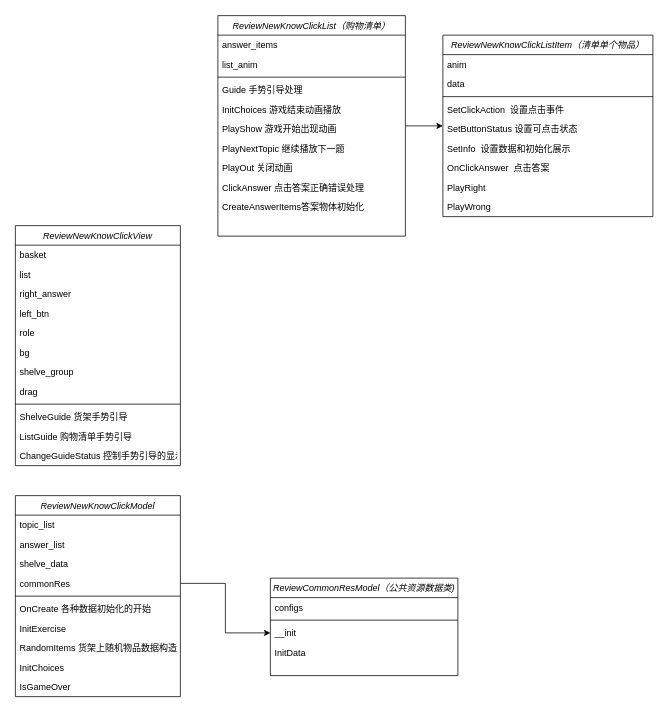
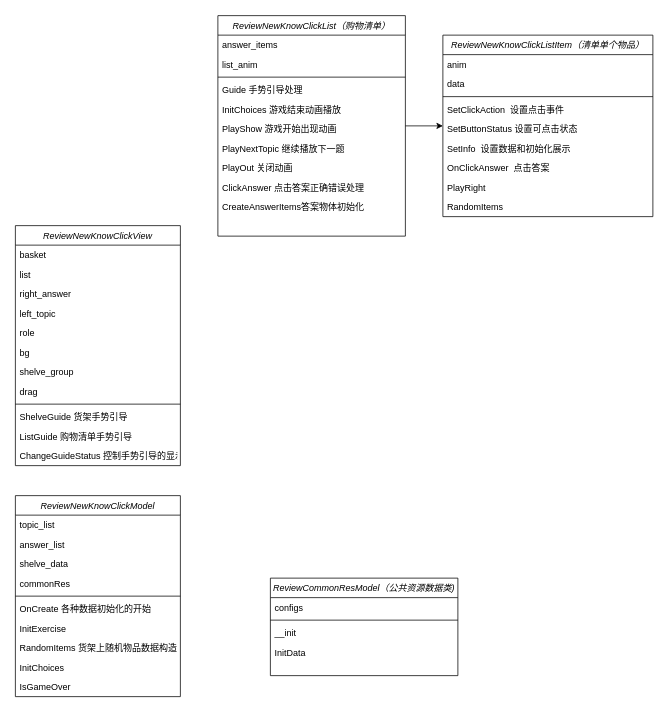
  <mxCell id="0" />
  <mxCell id="1" parent="0" />
  <mxCell id="2" value="ReviewNewKnowClickView" style="swimlane;fontStyle=2;align=center;verticalAlign=top;childLayout=stackLayout;horizontal=1;startSize=26;horizontalStack=0;resizeParent=1;resizeLast=0;collapsible=1;marginBottom=0;rounded=0;shadow=0;strokeWidth=1;" parent="1" vertex="1"><mxGeometry x="20" y="300" width="220" height="320" as="geometry"><mxRectangle x="230" y="140" width="160" height="26" as="alternateBounds" /></mxGeometry></mxCell>
  <mxCell id="3" value="basket" style="text;align=left;verticalAlign=top;spacingLeft=4;spacingRight=4;overflow=hidden;rotatable=0;points=[[0,0.5],[1,0.5]];portConstraint=eastwest;" parent="2" vertex="1"><mxGeometry y="26" width="220" height="26" as="geometry" /></mxCell>
  <mxCell id="4" value="list" style="text;align=left;verticalAlign=top;spacingLeft=4;spacingRight=4;overflow=hidden;rotatable=0;points=[[0,0.5],[1,0.5]];portConstraint=eastwest;rounded=0;shadow=0;html=0;" parent="2" vertex="1"><mxGeometry y="52" width="220" height="26" as="geometry" /></mxCell>
  <mxCell id="5" value="right_answer" style="text;align=left;verticalAlign=top;spacingLeft=4;spacingRight=4;overflow=hidden;rotatable=0;points=[[0,0.5],[1,0.5]];portConstraint=eastwest;rounded=0;shadow=0;html=0;" parent="2" vertex="1"><mxGeometry y="78" width="220" height="26" as="geometry" /></mxCell>
- <mxCell id="6" value="left_btn" style="text;align=left;verticalAlign=top;spacingLeft=4;spacingRight=4;overflow=hidden;rotatable=0;points=[[0,0.5],[1,0.5]];portConstraint=eastwest;rounded=0;shadow=0;html=0;" vertex="1" parent="2"><mxGeometry y="104" width="220" height="26" as="geometry" /></mxCell>
+ <mxCell id="6" value="left_topic" style="text;align=left;verticalAlign=top;spacingLeft=4;spacingRight=4;overflow=hidden;rotatable=0;points=[[0,0.5],[1,0.5]];portConstraint=eastwest;rounded=0;shadow=0;html=0;" vertex="1" parent="2"><mxGeometry y="104" width="220" height="26" as="geometry" /></mxCell>
  <mxCell id="7" value="role" style="text;align=left;verticalAlign=top;spacingLeft=4;spacingRight=4;overflow=hidden;rotatable=0;points=[[0,0.5],[1,0.5]];portConstraint=eastwest;rounded=0;shadow=0;html=0;" vertex="1" parent="2"><mxGeometry y="130" width="220" height="26" as="geometry" /></mxCell>
  <mxCell id="8" value="bg" style="text;align=left;verticalAlign=top;spacingLeft=4;spacingRight=4;overflow=hidden;rotatable=0;points=[[0,0.5],[1,0.5]];portConstraint=eastwest;rounded=0;shadow=0;html=0;" vertex="1" parent="2"><mxGeometry y="156" width="220" height="26" as="geometry" /></mxCell>
  <mxCell id="9" value="shelve_group" style="text;align=left;verticalAlign=top;spacingLeft=4;spacingRight=4;overflow=hidden;rotatable=0;points=[[0,0.5],[1,0.5]];portConstraint=eastwest;rounded=0;shadow=0;html=0;" vertex="1" parent="2"><mxGeometry y="182" width="220" height="26" as="geometry" /></mxCell>
  <mxCell id="10" value="drag" style="text;align=left;verticalAlign=top;spacingLeft=4;spacingRight=4;overflow=hidden;rotatable=0;points=[[0,0.5],[1,0.5]];portConstraint=eastwest;rounded=0;shadow=0;html=0;" vertex="1" parent="2"><mxGeometry y="208" width="220" height="26" as="geometry" /></mxCell>
  <mxCell id="11" value="" style="line;html=1;strokeWidth=1;align=left;verticalAlign=middle;spacingTop=-1;spacingLeft=3;spacingRight=3;rotatable=0;labelPosition=right;points=[];portConstraint=eastwest;" parent="2" vertex="1"><mxGeometry y="234" width="220" height="8" as="geometry" /></mxCell>
  <mxCell id="12" value="ShelveGuide 货架手势引导" style="text;align=left;verticalAlign=top;spacingLeft=4;spacingRight=4;overflow=hidden;rotatable=0;points=[[0,0.5],[1,0.5]];portConstraint=eastwest;" parent="2" vertex="1"><mxGeometry y="242" width="220" height="26" as="geometry" /></mxCell>
  <mxCell id="13" value="ListGuide 购物清单手势引导" style="text;align=left;verticalAlign=top;spacingLeft=4;spacingRight=4;overflow=hidden;rotatable=0;points=[[0,0.5],[1,0.5]];portConstraint=eastwest;" vertex="1" parent="2"><mxGeometry y="268" width="220" height="26" as="geometry" /></mxCell>
  <mxCell id="14" value="ChangeGuideStatus 控制手势引导的显示和关闭" style="text;align=left;verticalAlign=top;spacingLeft=4;spacingRight=4;overflow=hidden;rotatable=0;points=[[0,0.5],[1,0.5]];portConstraint=eastwest;" vertex="1" parent="2"><mxGeometry y="294" width="220" height="26" as="geometry" /></mxCell>
  <mxCell id="15" value="ReviewNewKnowClickModel" style="swimlane;fontStyle=2;align=center;verticalAlign=top;childLayout=stackLayout;horizontal=1;startSize=26;horizontalStack=0;resizeParent=1;resizeLast=0;collapsible=1;marginBottom=0;rounded=0;shadow=0;strokeWidth=1;" vertex="1" parent="1"><mxGeometry x="20" y="660" width="220" height="268" as="geometry"><mxRectangle x="230" y="140" width="160" height="26" as="alternateBounds" /></mxGeometry></mxCell>
  <mxCell id="16" value="topic_list" style="text;align=left;verticalAlign=top;spacingLeft=4;spacingRight=4;overflow=hidden;rotatable=0;points=[[0,0.5],[1,0.5]];portConstraint=eastwest;" vertex="1" parent="15"><mxGeometry y="26" width="220" height="26" as="geometry" /></mxCell>
  <mxCell id="17" value="answer_list" style="text;align=left;verticalAlign=top;spacingLeft=4;spacingRight=4;overflow=hidden;rotatable=0;points=[[0,0.5],[1,0.5]];portConstraint=eastwest;rounded=0;shadow=0;html=0;" vertex="1" parent="15"><mxGeometry y="52" width="220" height="26" as="geometry" /></mxCell>
  <mxCell id="18" value="shelve_data" style="text;align=left;verticalAlign=top;spacingLeft=4;spacingRight=4;overflow=hidden;rotatable=0;points=[[0,0.5],[1,0.5]];portConstraint=eastwest;rounded=0;shadow=0;html=0;" vertex="1" parent="15"><mxGeometry y="78" width="220" height="26" as="geometry" /></mxCell>
  <mxCell id="19" value="commonRes" style="text;align=left;verticalAlign=top;spacingLeft=4;spacingRight=4;overflow=hidden;rotatable=0;points=[[0,0.5],[1,0.5]];portConstraint=eastwest;rounded=0;shadow=0;html=0;" vertex="1" parent="15"><mxGeometry y="104" width="220" height="26" as="geometry" /></mxCell>
  <mxCell id="20" value="" style="line;html=1;strokeWidth=1;align=left;verticalAlign=middle;spacingTop=-1;spacingLeft=3;spacingRight=3;rotatable=0;labelPosition=right;points=[];portConstraint=eastwest;" vertex="1" parent="15"><mxGeometry y="130" width="220" height="8" as="geometry" /></mxCell>
  <mxCell id="21" value="OnCreate 各种数据初始化的开始" style="text;align=left;verticalAlign=top;spacingLeft=4;spacingRight=4;overflow=hidden;rotatable=0;points=[[0,0.5],[1,0.5]];portConstraint=eastwest;" vertex="1" parent="15"><mxGeometry y="138" width="220" height="26" as="geometry" /></mxCell>
  <mxCell id="22" value="InitExercise" style="text;align=left;verticalAlign=top;spacingLeft=4;spacingRight=4;overflow=hidden;rotatable=0;points=[[0,0.5],[1,0.5]];portConstraint=eastwest;" vertex="1" parent="15"><mxGeometry y="164" width="220" height="26" as="geometry" /></mxCell>
  <mxCell id="23" value="RandomItems 货架上随机物品数据构造" style="text;align=left;verticalAlign=top;spacingLeft=4;spacingRight=4;overflow=hidden;rotatable=0;points=[[0,0.5],[1,0.5]];portConstraint=eastwest;" vertex="1" parent="15"><mxGeometry y="190" width="220" height="26" as="geometry" /></mxCell>
  <mxCell id="24" value="InitChoices" style="text;align=left;verticalAlign=top;spacingLeft=4;spacingRight=4;overflow=hidden;rotatable=0;points=[[0,0.5],[1,0.5]];portConstraint=eastwest;" vertex="1" parent="15"><mxGeometry y="216" width="220" height="26" as="geometry" /></mxCell>
  <mxCell id="25" value="IsGameOver" style="text;align=left;verticalAlign=top;spacingLeft=4;spacingRight=4;overflow=hidden;rotatable=0;points=[[0,0.5],[1,0.5]];portConstraint=eastwest;" vertex="1" parent="15"><mxGeometry y="242" width="220" height="26" as="geometry" /></mxCell>
  <mxCell id="26" value="ReviewCommonResModel（公共资源数据类)" style="swimlane;fontStyle=2;align=center;verticalAlign=top;childLayout=stackLayout;horizontal=1;startSize=26;horizontalStack=0;resizeParent=1;resizeLast=0;collapsible=1;marginBottom=0;rounded=0;shadow=0;strokeWidth=1;" vertex="1" parent="1"><mxGeometry x="360" y="770" width="250" height="130" as="geometry"><mxRectangle x="230" y="140" width="160" height="26" as="alternateBounds" /></mxGeometry></mxCell>
  <mxCell id="27" value="configs" style="text;align=left;verticalAlign=top;spacingLeft=4;spacingRight=4;overflow=hidden;rotatable=0;points=[[0,0.5],[1,0.5]];portConstraint=eastwest;" vertex="1" parent="26"><mxGeometry y="26" width="250" height="26" as="geometry" /></mxCell>
  <mxCell id="28" value="" style="line;html=1;strokeWidth=1;align=left;verticalAlign=middle;spacingTop=-1;spacingLeft=3;spacingRight=3;rotatable=0;labelPosition=right;points=[];portConstraint=eastwest;" vertex="1" parent="26"><mxGeometry y="52" width="250" height="8" as="geometry" /></mxCell>
  <mxCell id="29" value="__init" style="text;align=left;verticalAlign=top;spacingLeft=4;spacingRight=4;overflow=hidden;rotatable=0;points=[[0,0.5],[1,0.5]];portConstraint=eastwest;" vertex="1" parent="26"><mxGeometry y="60" width="250" height="26" as="geometry" /></mxCell>
  <mxCell id="30" value="InitData" style="text;align=left;verticalAlign=top;spacingLeft=4;spacingRight=4;overflow=hidden;rotatable=0;points=[[0,0.5],[1,0.5]];portConstraint=eastwest;" vertex="1" parent="26"><mxGeometry y="86" width="250" height="26" as="geometry" /></mxCell>
- <mxCell id="31" value="" style="edgeStyle=orthogonalEdgeStyle;rounded=0;orthogonalLoop=1;jettySize=auto;html=1;" edge="1" parent="1" source="19" target="29"><mxGeometry relative="1" as="geometry" /></mxCell>
  <mxCell id="32" value="" style="edgeStyle=orthogonalEdgeStyle;rounded=0;orthogonalLoop=1;jettySize=auto;html=1;" edge="1" parent="1" source="33" target="44"><mxGeometry relative="1" as="geometry" /></mxCell>
  <mxCell id="33" value="ReviewNewKnowClickList（购物清单）" style="swimlane;fontStyle=2;align=center;verticalAlign=top;childLayout=stackLayout;horizontal=1;startSize=26;horizontalStack=0;resizeParent=1;resizeLast=0;collapsible=1;marginBottom=0;rounded=0;shadow=0;strokeWidth=1;" vertex="1" parent="1"><mxGeometry x="290" y="20" width="250" height="294" as="geometry"><mxRectangle x="230" y="140" width="160" height="26" as="alternateBounds" /></mxGeometry></mxCell>
  <mxCell id="34" value="answer_items" style="text;align=left;verticalAlign=top;spacingLeft=4;spacingRight=4;overflow=hidden;rotatable=0;points=[[0,0.5],[1,0.5]];portConstraint=eastwest;" vertex="1" parent="33"><mxGeometry y="26" width="250" height="26" as="geometry" /></mxCell>
  <mxCell id="35" value="list_anim" style="text;align=left;verticalAlign=top;spacingLeft=4;spacingRight=4;overflow=hidden;rotatable=0;points=[[0,0.5],[1,0.5]];portConstraint=eastwest;rounded=0;shadow=0;html=0;" vertex="1" parent="33"><mxGeometry y="52" width="250" height="26" as="geometry" /></mxCell>
  <mxCell id="36" value="" style="line;html=1;strokeWidth=1;align=left;verticalAlign=middle;spacingTop=-1;spacingLeft=3;spacingRight=3;rotatable=0;labelPosition=right;points=[];portConstraint=eastwest;" vertex="1" parent="33"><mxGeometry y="78" width="250" height="8" as="geometry" /></mxCell>
  <mxCell id="37" value="Guide 手势引导处理" style="text;align=left;verticalAlign=top;spacingLeft=4;spacingRight=4;overflow=hidden;rotatable=0;points=[[0,0.5],[1,0.5]];portConstraint=eastwest;" vertex="1" parent="33"><mxGeometry y="86" width="250" height="26" as="geometry" /></mxCell>
  <mxCell id="38" value="InitChoices 游戏结束动画播放" style="text;align=left;verticalAlign=top;spacingLeft=4;spacingRight=4;overflow=hidden;rotatable=0;points=[[0,0.5],[1,0.5]];portConstraint=eastwest;" vertex="1" parent="33"><mxGeometry y="112" width="250" height="26" as="geometry" /></mxCell>
  <mxCell id="39" value="PlayShow 游戏开始出现动画" style="text;align=left;verticalAlign=top;spacingLeft=4;spacingRight=4;overflow=hidden;rotatable=0;points=[[0,0.5],[1,0.5]];portConstraint=eastwest;" vertex="1" parent="33"><mxGeometry y="138" width="250" height="26" as="geometry" /></mxCell>
  <mxCell id="40" value="PlayNextTopic 继续播放下一题" style="text;align=left;verticalAlign=top;spacingLeft=4;spacingRight=4;overflow=hidden;rotatable=0;points=[[0,0.5],[1,0.5]];portConstraint=eastwest;" vertex="1" parent="33"><mxGeometry y="164" width="250" height="26" as="geometry" /></mxCell>
  <mxCell id="41" value="PlayOut 关闭动画" style="text;align=left;verticalAlign=top;spacingLeft=4;spacingRight=4;overflow=hidden;rotatable=0;points=[[0,0.5],[1,0.5]];portConstraint=eastwest;" vertex="1" parent="33"><mxGeometry y="190" width="250" height="26" as="geometry" /></mxCell>
  <mxCell id="42" value="ClickAnswer 点击答案正确错误处理" style="text;align=left;verticalAlign=top;spacingLeft=4;spacingRight=4;overflow=hidden;rotatable=0;points=[[0,0.5],[1,0.5]];portConstraint=eastwest;" vertex="1" parent="33"><mxGeometry y="216" width="250" height="26" as="geometry" /></mxCell>
  <mxCell id="43" value="CreateAnswerItems答案物体初始化" style="text;align=left;verticalAlign=top;spacingLeft=4;spacingRight=4;overflow=hidden;rotatable=0;points=[[0,0.5],[1,0.5]];portConstraint=eastwest;" vertex="1" parent="33"><mxGeometry y="242" width="250" height="26" as="geometry" /></mxCell>
  <mxCell id="44" value="ReviewNewKnowClickListItem（清单单个物品）" style="swimlane;fontStyle=2;align=center;verticalAlign=top;childLayout=stackLayout;horizontal=1;startSize=26;horizontalStack=0;resizeParent=1;resizeLast=0;collapsible=1;marginBottom=0;rounded=0;shadow=0;strokeWidth=1;" vertex="1" parent="1"><mxGeometry x="590" y="46" width="280" height="242" as="geometry"><mxRectangle x="230" y="140" width="160" height="26" as="alternateBounds" /></mxGeometry></mxCell>
  <mxCell id="45" value="anim" style="text;align=left;verticalAlign=top;spacingLeft=4;spacingRight=4;overflow=hidden;rotatable=0;points=[[0,0.5],[1,0.5]];portConstraint=eastwest;rounded=0;shadow=0;html=0;" vertex="1" parent="44"><mxGeometry y="26" width="280" height="26" as="geometry" /></mxCell>
  <mxCell id="46" value="data" style="text;align=left;verticalAlign=top;spacingLeft=4;spacingRight=4;overflow=hidden;rotatable=0;points=[[0,0.5],[1,0.5]];portConstraint=eastwest;rounded=0;shadow=0;html=0;" vertex="1" parent="44"><mxGeometry y="52" width="280" height="26" as="geometry" /></mxCell>
  <mxCell id="47" value="" style="line;html=1;strokeWidth=1;align=left;verticalAlign=middle;spacingTop=-1;spacingLeft=3;spacingRight=3;rotatable=0;labelPosition=right;points=[];portConstraint=eastwest;" vertex="1" parent="44"><mxGeometry y="78" width="280" height="8" as="geometry" /></mxCell>
  <mxCell id="48" value="SetClickAction  设置点击事件" style="text;align=left;verticalAlign=top;spacingLeft=4;spacingRight=4;overflow=hidden;rotatable=0;points=[[0,0.5],[1,0.5]];portConstraint=eastwest;" vertex="1" parent="44"><mxGeometry y="86" width="280" height="26" as="geometry" /></mxCell>
  <mxCell id="49" value="SetButtonStatus 设置可点击状态" style="text;align=left;verticalAlign=top;spacingLeft=4;spacingRight=4;overflow=hidden;rotatable=0;points=[[0,0.5],[1,0.5]];portConstraint=eastwest;" vertex="1" parent="44"><mxGeometry y="112" width="280" height="26" as="geometry" /></mxCell>
  <mxCell id="50" value="SetInfo  设置数据和初始化展示" style="text;align=left;verticalAlign=top;spacingLeft=4;spacingRight=4;overflow=hidden;rotatable=0;points=[[0,0.5],[1,0.5]];portConstraint=eastwest;" vertex="1" parent="44"><mxGeometry y="138" width="280" height="26" as="geometry" /></mxCell>
  <mxCell id="51" value="OnClickAnswer  点击答案" style="text;align=left;verticalAlign=top;spacingLeft=4;spacingRight=4;overflow=hidden;rotatable=0;points=[[0,0.5],[1,0.5]];portConstraint=eastwest;" vertex="1" parent="44"><mxGeometry y="164" width="280" height="26" as="geometry" /></mxCell>
  <mxCell id="52" value="PlayRight  " style="text;align=left;verticalAlign=top;spacingLeft=4;spacingRight=4;overflow=hidden;rotatable=0;points=[[0,0.5],[1,0.5]];portConstraint=eastwest;" vertex="1" parent="44"><mxGeometry y="190" width="280" height="26" as="geometry" /></mxCell>
- <mxCell id="53" value="PlayWrong  " style="text;align=left;verticalAlign=top;spacingLeft=4;spacingRight=4;overflow=hidden;rotatable=0;points=[[0,0.5],[1,0.5]];portConstraint=eastwest;" vertex="1" parent="44"><mxGeometry y="216" width="280" height="26" as="geometry" /></mxCell>
+ <mxCell id="53" value="RandomItems  " style="text;align=left;verticalAlign=top;spacingLeft=4;spacingRight=4;overflow=hidden;rotatable=0;points=[[0,0.5],[1,0.5]];portConstraint=eastwest;" vertex="1" parent="44"><mxGeometry y="216" width="280" height="26" as="geometry" /></mxCell>
